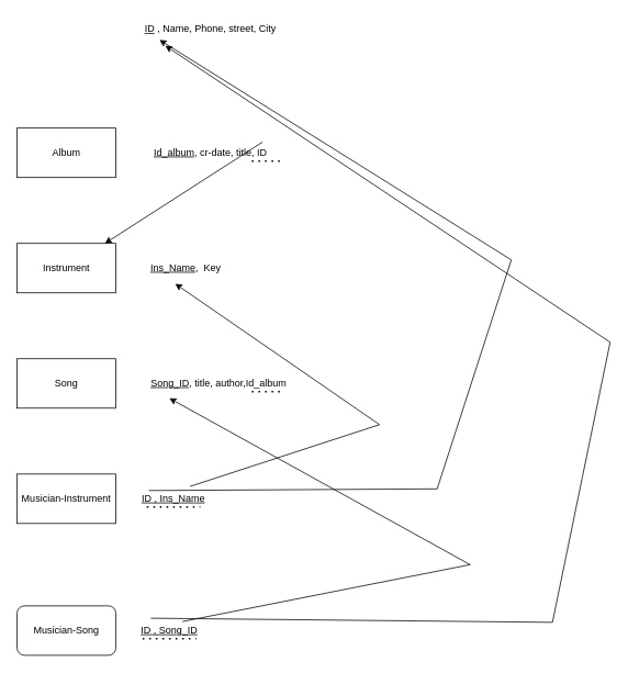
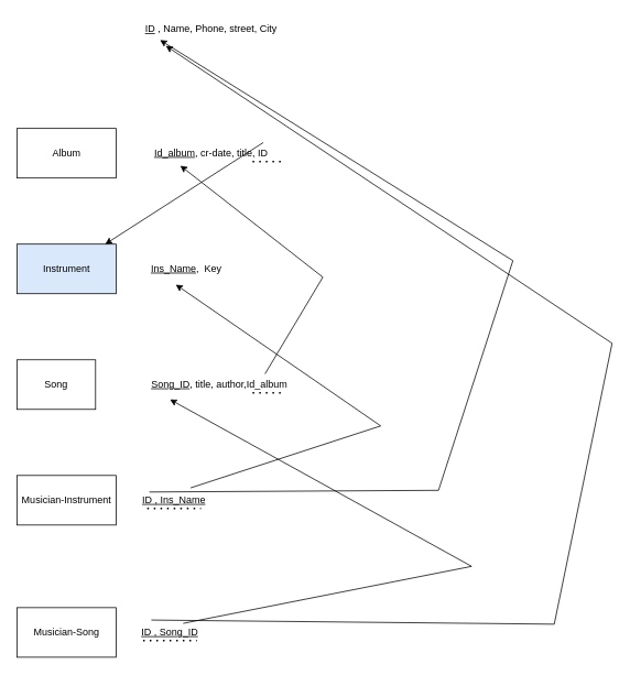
  <mxCell id="0" />
  <mxCell id="1" parent="0" />
- <mxCell id="2" value="Musician-Song" style="whiteSpace=wrap;html=1;rounded=1;" vertex="1" parent="1"><mxGeometry x="20" y="735" width="120" height="60" as="geometry" /></mxCell>
+ <mxCell id="2" value="Musician-Song" style="rounded=0;whiteSpace=wrap;html=1;" vertex="1" parent="1"><mxGeometry x="20" y="735" width="120" height="60" as="geometry" /></mxCell>
  <mxCell id="3" value="Musician-Instrument" style="rounded=0;whiteSpace=wrap;html=1;" vertex="1" parent="1"><mxGeometry x="20" y="575" width="120" height="60" as="geometry" /></mxCell>
- <mxCell id="4" value="Song" style="rounded=0;whiteSpace=wrap;html=1;" vertex="1" parent="1"><mxGeometry x="20" y="435" width="120" height="60" as="geometry" /></mxCell>
- <mxCell id="5" value="Instrument" style="rounded=0;whiteSpace=wrap;html=1;" vertex="1" parent="1"><mxGeometry x="20" y="295" width="120" height="60" as="geometry" /></mxCell>
+ <mxCell id="4" value="Song" style="rounded=0;whiteSpace=wrap;html=1;" vertex="1" parent="1"><mxGeometry x="20" y="435" width="95" height="60" as="geometry" /></mxCell>
+ <mxCell id="5" value="Instrument" style="rounded=0;whiteSpace=wrap;html=1;fillColor=#dae8fc;" vertex="1" parent="1"><mxGeometry x="20" y="295" width="120" height="60" as="geometry" /></mxCell>
  <mxCell id="6" value="Album" style="rounded=0;whiteSpace=wrap;html=1;" vertex="1" parent="1"><mxGeometry x="20" y="155" width="120" height="60" as="geometry" /></mxCell>
  <mxCell id="7" value="&lt;u&gt;ID&lt;/u&gt; , Name, Phone, street, City" style="text;html=1;align=center;verticalAlign=middle;whiteSpace=wrap;rounded=0;" vertex="1" parent="1"><mxGeometry x="170" y="20" width="170" height="30" as="geometry" /></mxCell>
  <mxCell id="8" value="&lt;u&gt;Id_album&lt;/u&gt;, cr-date, title, ID" style="text;html=1;align=center;verticalAlign=middle;whiteSpace=wrap;rounded=0;" vertex="1" parent="1"><mxGeometry x="180" y="170" width="150" height="30" as="geometry" /></mxCell>
  <mxCell id="9" value="" style="endArrow=classic;html=1;rounded=0;exitX=0.92;exitY=0.067;exitDx=0;exitDy=0;exitPerimeter=0;" edge="1" parent="1" source="8" target="5"><mxGeometry width="50" height="50" relative="1" as="geometry"><mxPoint x="410" y="485" as="sourcePoint" /><mxPoint x="460" y="435" as="targetPoint" /></mxGeometry></mxCell>
  <mxCell id="10" value="&lt;u&gt;Ins_Name&lt;/u&gt;,&amp;nbsp; Key" style="text;html=1;align=center;verticalAlign=middle;whiteSpace=wrap;rounded=0;" vertex="1" parent="1"><mxGeometry x="180" y="310" width="90" height="30" as="geometry" /></mxCell>
  <mxCell id="11" value="&lt;u&gt;Song_ID&lt;/u&gt;, title, author,Id_album" style="text;html=1;align=center;verticalAlign=middle;whiteSpace=wrap;rounded=0;" vertex="1" parent="1"><mxGeometry x="180" y="450" width="170" height="30" as="geometry" /></mxCell>
  <mxCell id="12" value="&lt;u&gt;ID , Ins_Name&lt;/u&gt;" style="text;html=1;align=center;verticalAlign=middle;whiteSpace=wrap;rounded=0;" vertex="1" parent="1"><mxGeometry x="170" y="590" width="80" height="30" as="geometry" /></mxCell>
  <mxCell id="13" value="&lt;u&gt;ID , Song_ID&lt;/u&gt;" style="text;html=1;align=center;verticalAlign=middle;whiteSpace=wrap;rounded=0;" vertex="1" parent="1"><mxGeometry x="160" y="750" width="90" height="30" as="geometry" /></mxCell>
+ <mxCell id="14" value="" style="endArrow=classic;html=1;rounded=0;exitX=0.824;exitY=0.067;exitDx=0;exitDy=0;exitPerimeter=0;entryX=0.25;entryY=1;entryDx=0;entryDy=0;" edge="1" parent="1" source="11" target="8"><mxGeometry width="50" height="50" relative="1" as="geometry"><mxPoint x="410" y="485" as="sourcePoint" /><mxPoint x="320" y="235" as="targetPoint" /><Array as="points"><mxPoint x="390" y="335" /></Array></mxGeometry></mxCell>
  <mxCell id="15" value="" style="endArrow=classic;html=1;rounded=0;exitX=0.75;exitY=0;exitDx=0;exitDy=0;entryX=0.356;entryY=1.133;entryDx=0;entryDy=0;entryPerimeter=0;" edge="1" parent="1" source="12" target="10"><mxGeometry width="50" height="50" relative="1" as="geometry"><mxPoint x="410" y="485" as="sourcePoint" /><mxPoint x="460" y="435" as="targetPoint" /><Array as="points"><mxPoint x="460" y="515" /></Array></mxGeometry></mxCell>
  <mxCell id="16" value="" style="endArrow=classic;html=1;rounded=0;entryX=0.135;entryY=0.933;entryDx=0;entryDy=0;entryPerimeter=0;" edge="1" parent="1" target="7"><mxGeometry width="50" height="50" relative="1" as="geometry"><mxPoint x="180" y="595" as="sourcePoint" /><mxPoint x="530" y="65" as="targetPoint" /><Array as="points"><mxPoint x="530" y="593" /><mxPoint x="620" y="315" /></Array></mxGeometry></mxCell>
  <mxCell id="17" value="" style="endArrow=classic;html=1;rounded=0;exitX=0.25;exitY=0;exitDx=0;exitDy=0;" edge="1" parent="1" source="13"><mxGeometry width="50" height="50" relative="1" as="geometry"><mxPoint x="410" y="485" as="sourcePoint" /><mxPoint x="200" y="55" as="targetPoint" /><Array as="points"><mxPoint x="670" y="755" /><mxPoint x="740" y="415" /></Array></mxGeometry></mxCell>
  <mxCell id="18" value="" style="endArrow=classic;html=1;rounded=0;exitX=0.678;exitY=0.133;exitDx=0;exitDy=0;exitPerimeter=0;entryX=0.147;entryY=1.1;entryDx=0;entryDy=0;entryPerimeter=0;" edge="1" parent="1" source="13" target="11"><mxGeometry width="50" height="50" relative="1" as="geometry"><mxPoint x="410" y="485" as="sourcePoint" /><mxPoint x="460" y="435" as="targetPoint" /><Array as="points"><mxPoint x="570" y="685" /></Array></mxGeometry></mxCell>
  <mxCell id="19" value="" style="endArrow=none;dashed=1;html=1;dashPattern=1 3;strokeWidth=2;rounded=0;" edge="1" parent="1"><mxGeometry width="50" height="50" relative="1" as="geometry"><mxPoint x="177.5" y="615" as="sourcePoint" /><mxPoint x="242.5" y="615" as="targetPoint" /><Array as="points"><mxPoint x="212.5" y="615" /></Array></mxGeometry></mxCell>
  <mxCell id="20" value="" style="endArrow=none;dashed=1;html=1;dashPattern=1 3;strokeWidth=2;rounded=0;" edge="1" parent="1"><mxGeometry width="50" height="50" relative="1" as="geometry"><mxPoint x="172.5" y="775" as="sourcePoint" /><mxPoint x="237.5" y="775" as="targetPoint" /><Array as="points"><mxPoint x="207.5" y="775" /></Array></mxGeometry></mxCell>
  <mxCell id="21" value="" style="endArrow=none;dashed=1;html=1;dashPattern=1 3;strokeWidth=2;rounded=0;" edge="1" parent="1"><mxGeometry width="50" height="50" relative="1" as="geometry"><mxPoint x="305" y="475" as="sourcePoint" /><mxPoint x="335" y="475" as="targetPoint" /><Array as="points"><mxPoint x="340" y="475" /></Array></mxGeometry></mxCell>
  <mxCell id="22" value="" style="endArrow=none;dashed=1;html=1;dashPattern=1 3;strokeWidth=2;rounded=0;" edge="1" parent="1"><mxGeometry width="50" height="50" relative="1" as="geometry"><mxPoint x="305" y="195" as="sourcePoint" /><mxPoint x="335" y="195" as="targetPoint" /><Array as="points"><mxPoint x="340" y="195" /></Array></mxGeometry></mxCell>
